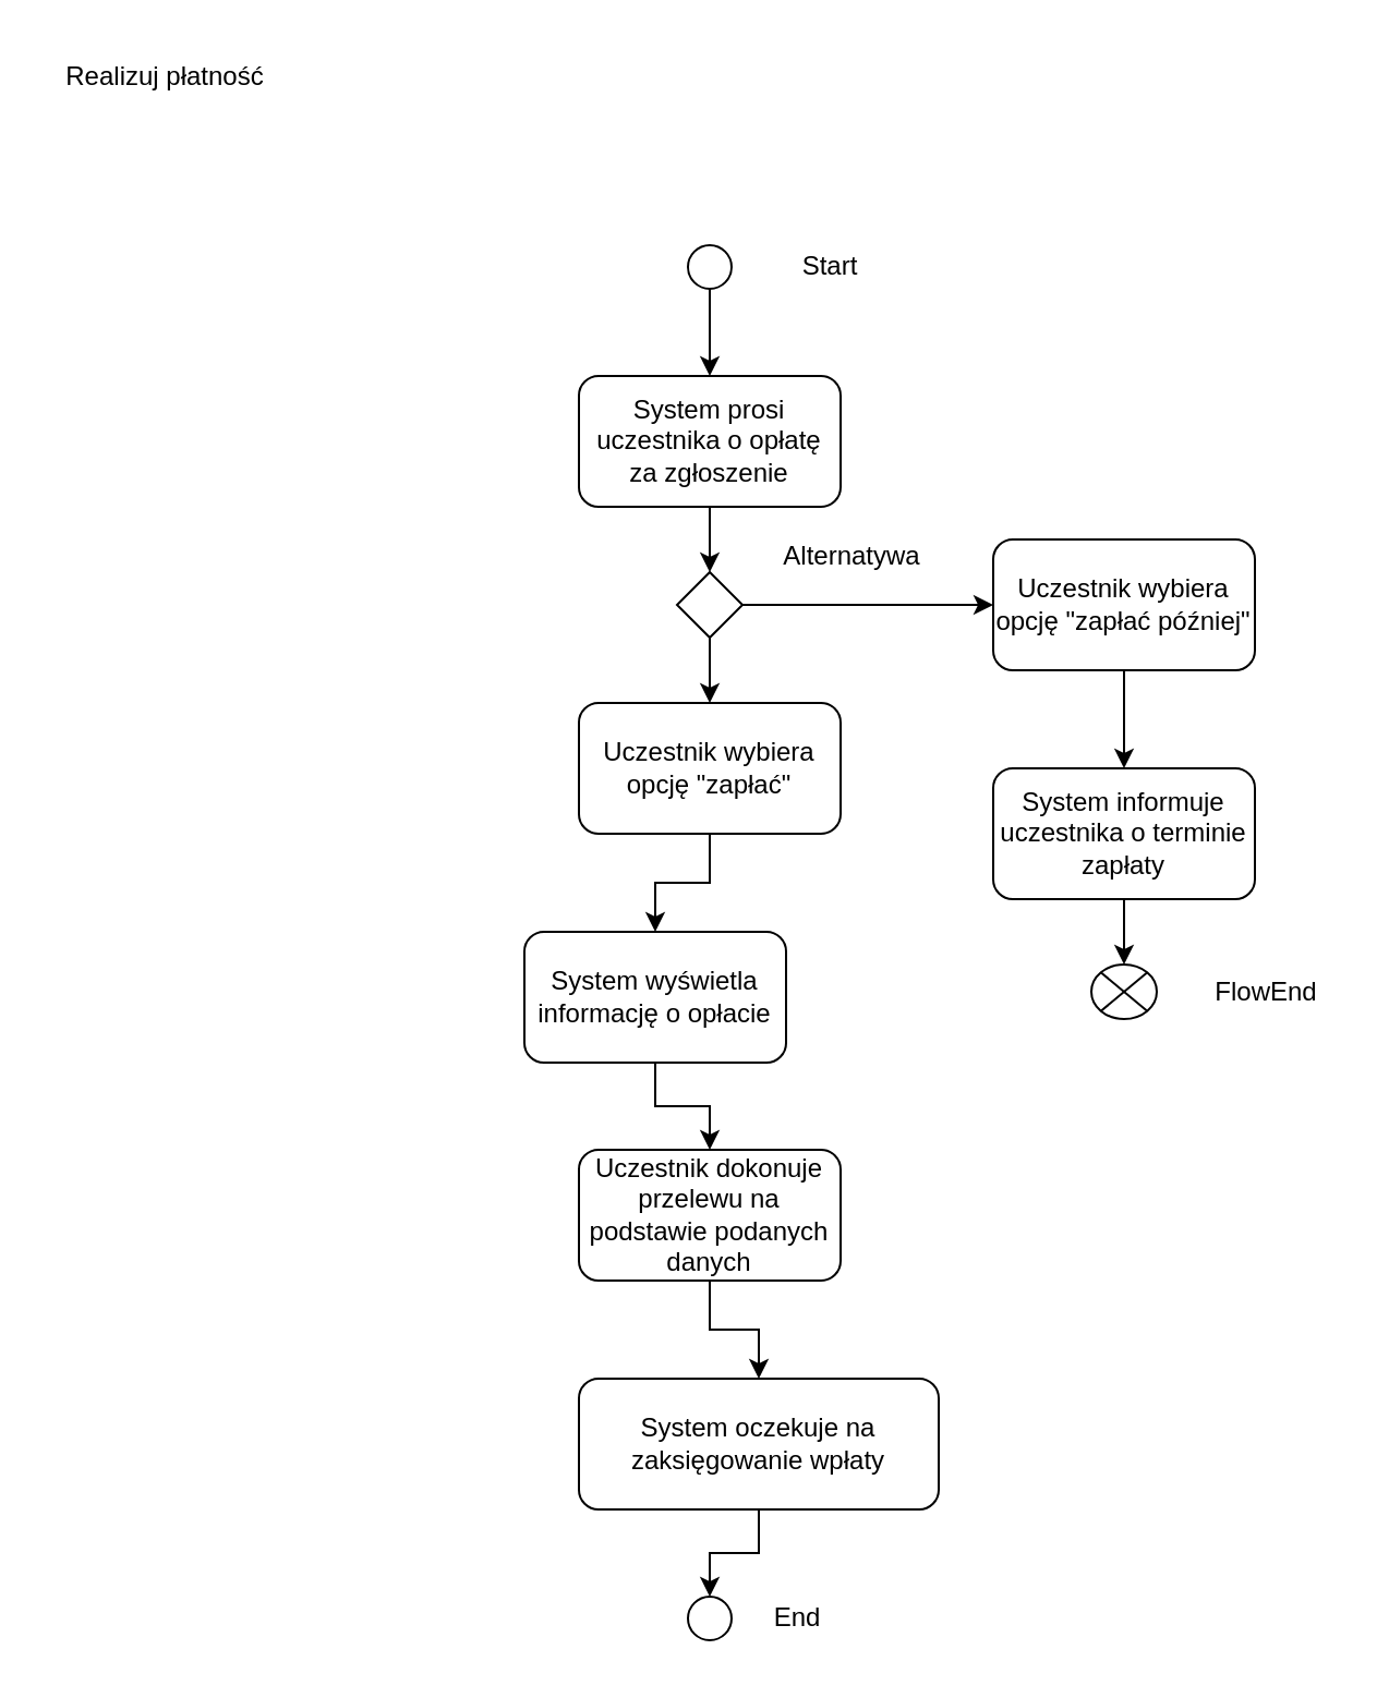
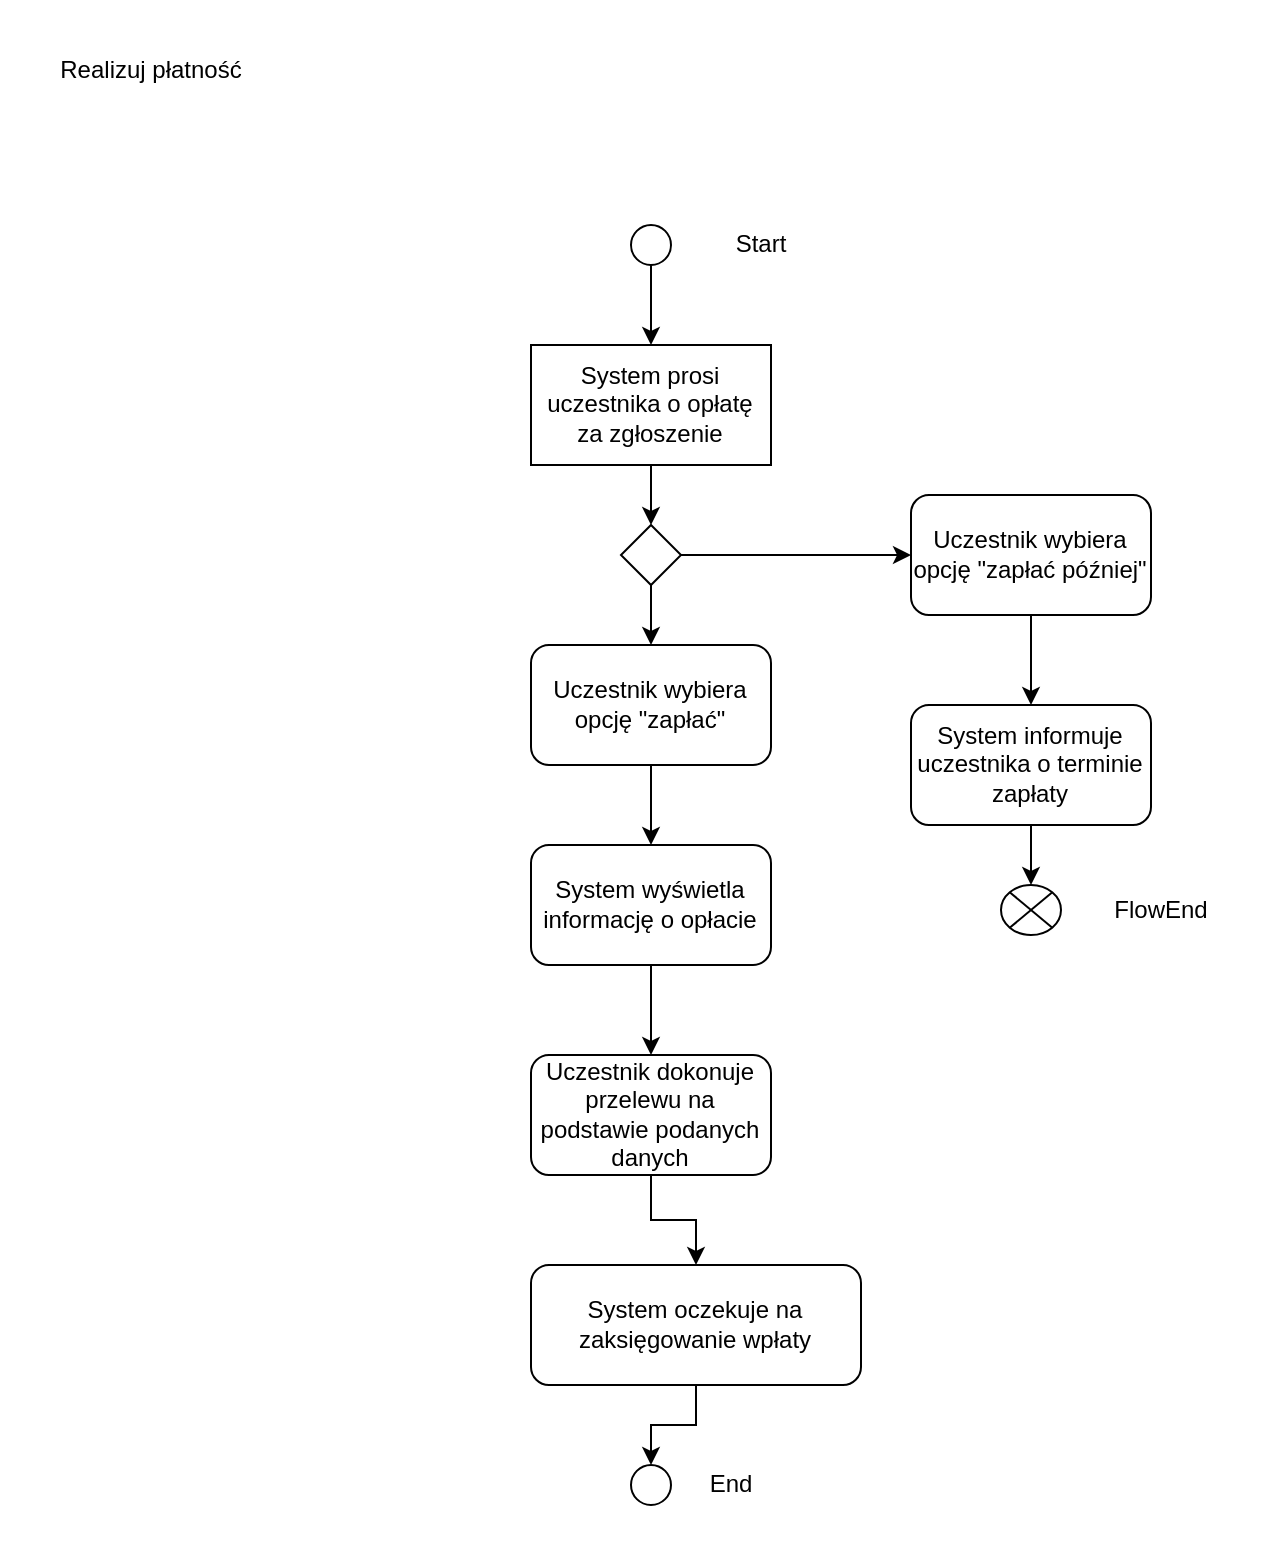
  <mxCell id="0" />
  <mxCell id="1" parent="0" />
  <mxCell id="2" value="Realizuj płatność" style="text;html=1;align=center;verticalAlign=middle;resizable=0;points=[];autosize=1;strokeColor=none;fillColor=none;" vertex="1" parent="1"><mxGeometry x="20" y="20" width="110" height="30" as="geometry" /></mxCell>
  <mxCell id="3" value="" style="edgeStyle=orthogonalEdgeStyle;rounded=0;orthogonalLoop=1;jettySize=auto;html=1;" edge="1" parent="1" source="4" target="10"><mxGeometry relative="1" as="geometry" /></mxCell>
- <mxCell id="4" value="System prosi uczestnika o opłatę za zgłoszenie" style="rounded=1;whiteSpace=wrap;html=1;" vertex="1" parent="1"><mxGeometry x="265" y="172" width="120" height="60" as="geometry" /></mxCell>
+ <mxCell id="4" value="System prosi uczestnika o opłatę za zgłoszenie" style="whiteSpace=wrap;html=1;rounded=0;" vertex="1" parent="1"><mxGeometry x="265" y="172" width="120" height="60" as="geometry" /></mxCell>
  <mxCell id="5" value="" style="edgeStyle=orthogonalEdgeStyle;rounded=0;orthogonalLoop=1;jettySize=auto;html=1;" edge="1" parent="1" source="6" target="4"><mxGeometry relative="1" as="geometry" /></mxCell>
  <mxCell id="6" value="" style="ellipse;whiteSpace=wrap;html=1;aspect=fixed;" vertex="1" parent="1"><mxGeometry x="315" y="112" width="20" height="20" as="geometry" /></mxCell>
  <mxCell id="7" value="Start" style="text;html=1;align=center;verticalAlign=middle;resizable=0;points=[];autosize=1;strokeColor=none;fillColor=none;" vertex="1" parent="1"><mxGeometry x="355" y="107" width="50" height="30" as="geometry" /></mxCell>
  <mxCell id="8" value="" style="edgeStyle=orthogonalEdgeStyle;rounded=0;orthogonalLoop=1;jettySize=auto;html=1;" edge="1" parent="1" source="10" target="12"><mxGeometry relative="1" as="geometry" /></mxCell>
  <mxCell id="9" value="" style="edgeStyle=orthogonalEdgeStyle;rounded=0;orthogonalLoop=1;jettySize=auto;html=1;" edge="1" parent="1" source="10" target="14"><mxGeometry relative="1" as="geometry" /></mxCell>
  <mxCell id="10" value="" style="rhombus;whiteSpace=wrap;html=1;" vertex="1" parent="1"><mxGeometry x="310" y="262" width="30" height="30" as="geometry" /></mxCell>
  <mxCell id="11" value="" style="edgeStyle=orthogonalEdgeStyle;rounded=0;orthogonalLoop=1;jettySize=auto;html=1;" edge="1" parent="1" source="12" target="20"><mxGeometry relative="1" as="geometry" /></mxCell>
  <mxCell id="12" value="Uczestnik wybiera opcję &quot;zapłać&quot;" style="rounded=1;whiteSpace=wrap;html=1;" vertex="1" parent="1"><mxGeometry x="265" y="322" width="120" height="60" as="geometry" /></mxCell>
  <mxCell id="13" value="" style="edgeStyle=orthogonalEdgeStyle;rounded=0;orthogonalLoop=1;jettySize=auto;html=1;" edge="1" parent="1" source="14" target="18"><mxGeometry relative="1" as="geometry" /></mxCell>
  <mxCell id="14" value="Uczestnik wybiera opcję &quot;zapłać później&quot;" style="rounded=1;whiteSpace=wrap;html=1;" vertex="1" parent="1"><mxGeometry x="455" y="247" width="120" height="60" as="geometry" /></mxCell>
  <mxCell id="15" value="" style="edgeStyle=orthogonalEdgeStyle;rounded=0;orthogonalLoop=1;jettySize=auto;html=1;" edge="1" parent="1" source="16" target="23"><mxGeometry relative="1" as="geometry" /></mxCell>
  <mxCell id="16" value="System oczekuje na zaksięgowanie wpłaty" style="rounded=1;whiteSpace=wrap;html=1;" vertex="1" parent="1"><mxGeometry x="265" y="632" width="165" height="60" as="geometry" /></mxCell>
  <mxCell id="17" value="" style="edgeStyle=orthogonalEdgeStyle;rounded=0;orthogonalLoop=1;jettySize=auto;html=1;" edge="1" parent="1" source="18" target="26"><mxGeometry relative="1" as="geometry" /></mxCell>
  <mxCell id="18" value="System informuje uczestnika o terminie zapłaty" style="rounded=1;whiteSpace=wrap;html=1;" vertex="1" parent="1"><mxGeometry x="455" y="352" width="120" height="60" as="geometry" /></mxCell>
  <mxCell id="19" value="" style="edgeStyle=orthogonalEdgeStyle;rounded=0;orthogonalLoop=1;jettySize=auto;html=1;" edge="1" parent="1" source="20" target="22"><mxGeometry relative="1" as="geometry" /></mxCell>
- <mxCell id="20" value="System wyświetla informację o opłacie" style="rounded=1;whiteSpace=wrap;html=1;" vertex="1" parent="1"><mxGeometry x="240" y="427" width="120" height="60" as="geometry" /></mxCell>
+ <mxCell id="20" value="System wyświetla informację o opłacie" style="rounded=1;whiteSpace=wrap;html=1;" vertex="1" parent="1"><mxGeometry x="265" y="422" width="120" height="60" as="geometry" /></mxCell>
  <mxCell id="21" value="" style="edgeStyle=orthogonalEdgeStyle;rounded=0;orthogonalLoop=1;jettySize=auto;html=1;" edge="1" parent="1" source="22" target="16"><mxGeometry relative="1" as="geometry" /></mxCell>
  <mxCell id="22" value="Uczestnik dokonuje przelewu na podstawie podanych danych" style="rounded=1;whiteSpace=wrap;html=1;" vertex="1" parent="1"><mxGeometry x="265" y="527" width="120" height="60" as="geometry" /></mxCell>
  <mxCell id="23" value="" style="ellipse;whiteSpace=wrap;html=1;aspect=fixed;" vertex="1" parent="1"><mxGeometry x="315" y="732" width="20" height="20" as="geometry" /></mxCell>
  <mxCell id="24" value="End" style="text;html=1;align=center;verticalAlign=middle;resizable=0;points=[];autosize=1;strokeColor=none;fillColor=none;" vertex="1" parent="1"><mxGeometry x="345" y="727" width="40" height="30" as="geometry" /></mxCell>
- <mxCell id="25" value="Alternatywa" style="text;html=1;align=center;verticalAlign=middle;resizable=0;points=[];autosize=1;strokeColor=none;fillColor=none;" vertex="1" parent="1"><mxGeometry x="345" y="240" width="90" height="30" as="geometry" /></mxCell>
  <mxCell id="26" value="" style="shape=sumEllipse;perimeter=ellipsePerimeter;whiteSpace=wrap;html=1;backgroundOutline=1;" vertex="1" parent="1"><mxGeometry x="500" y="442" width="30" height="25" as="geometry" /></mxCell>
  <mxCell id="27" value="FlowEnd" style="text;html=1;align=center;verticalAlign=middle;resizable=0;points=[];autosize=1;strokeColor=none;fillColor=none;" vertex="1" parent="1"><mxGeometry x="545" y="439.5" width="70" height="30" as="geometry" /></mxCell>
